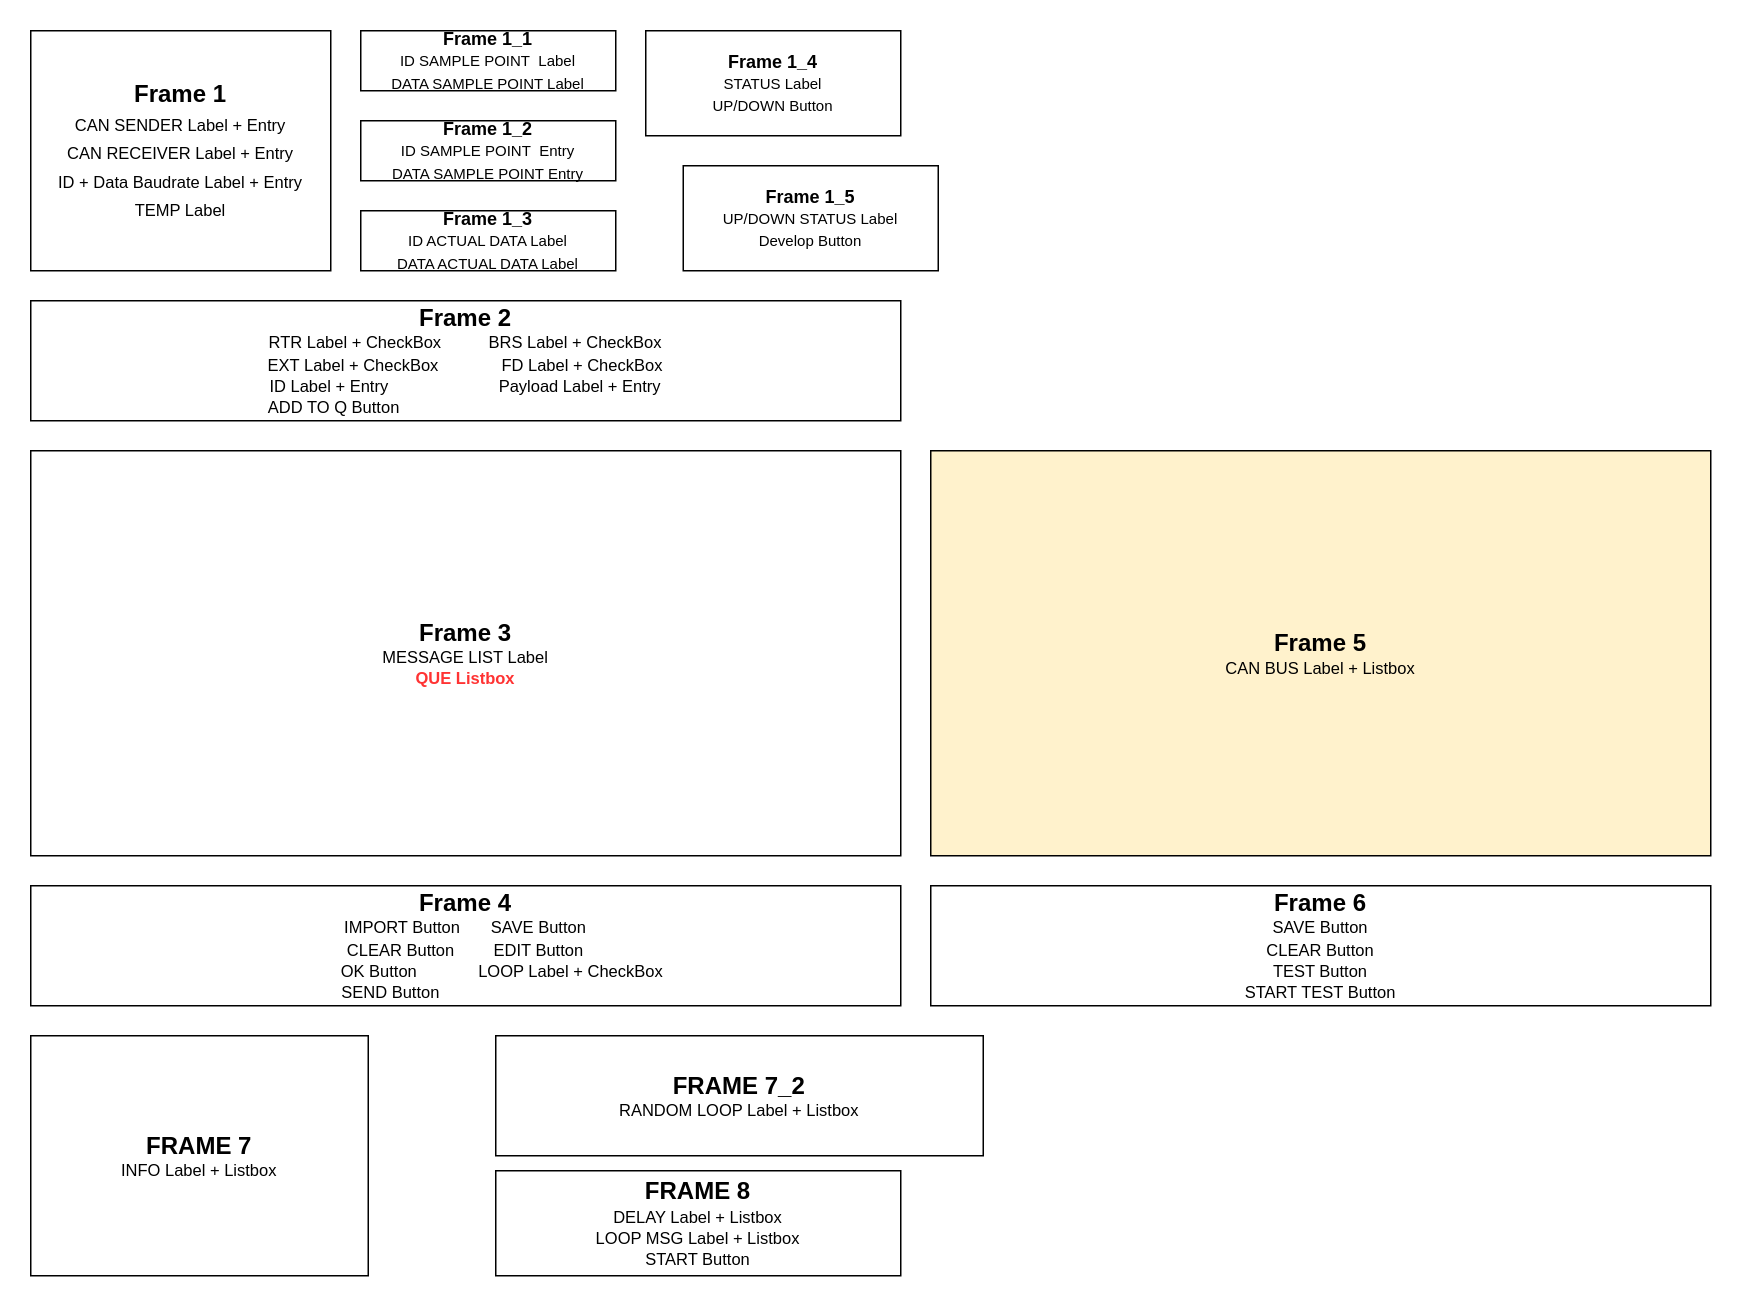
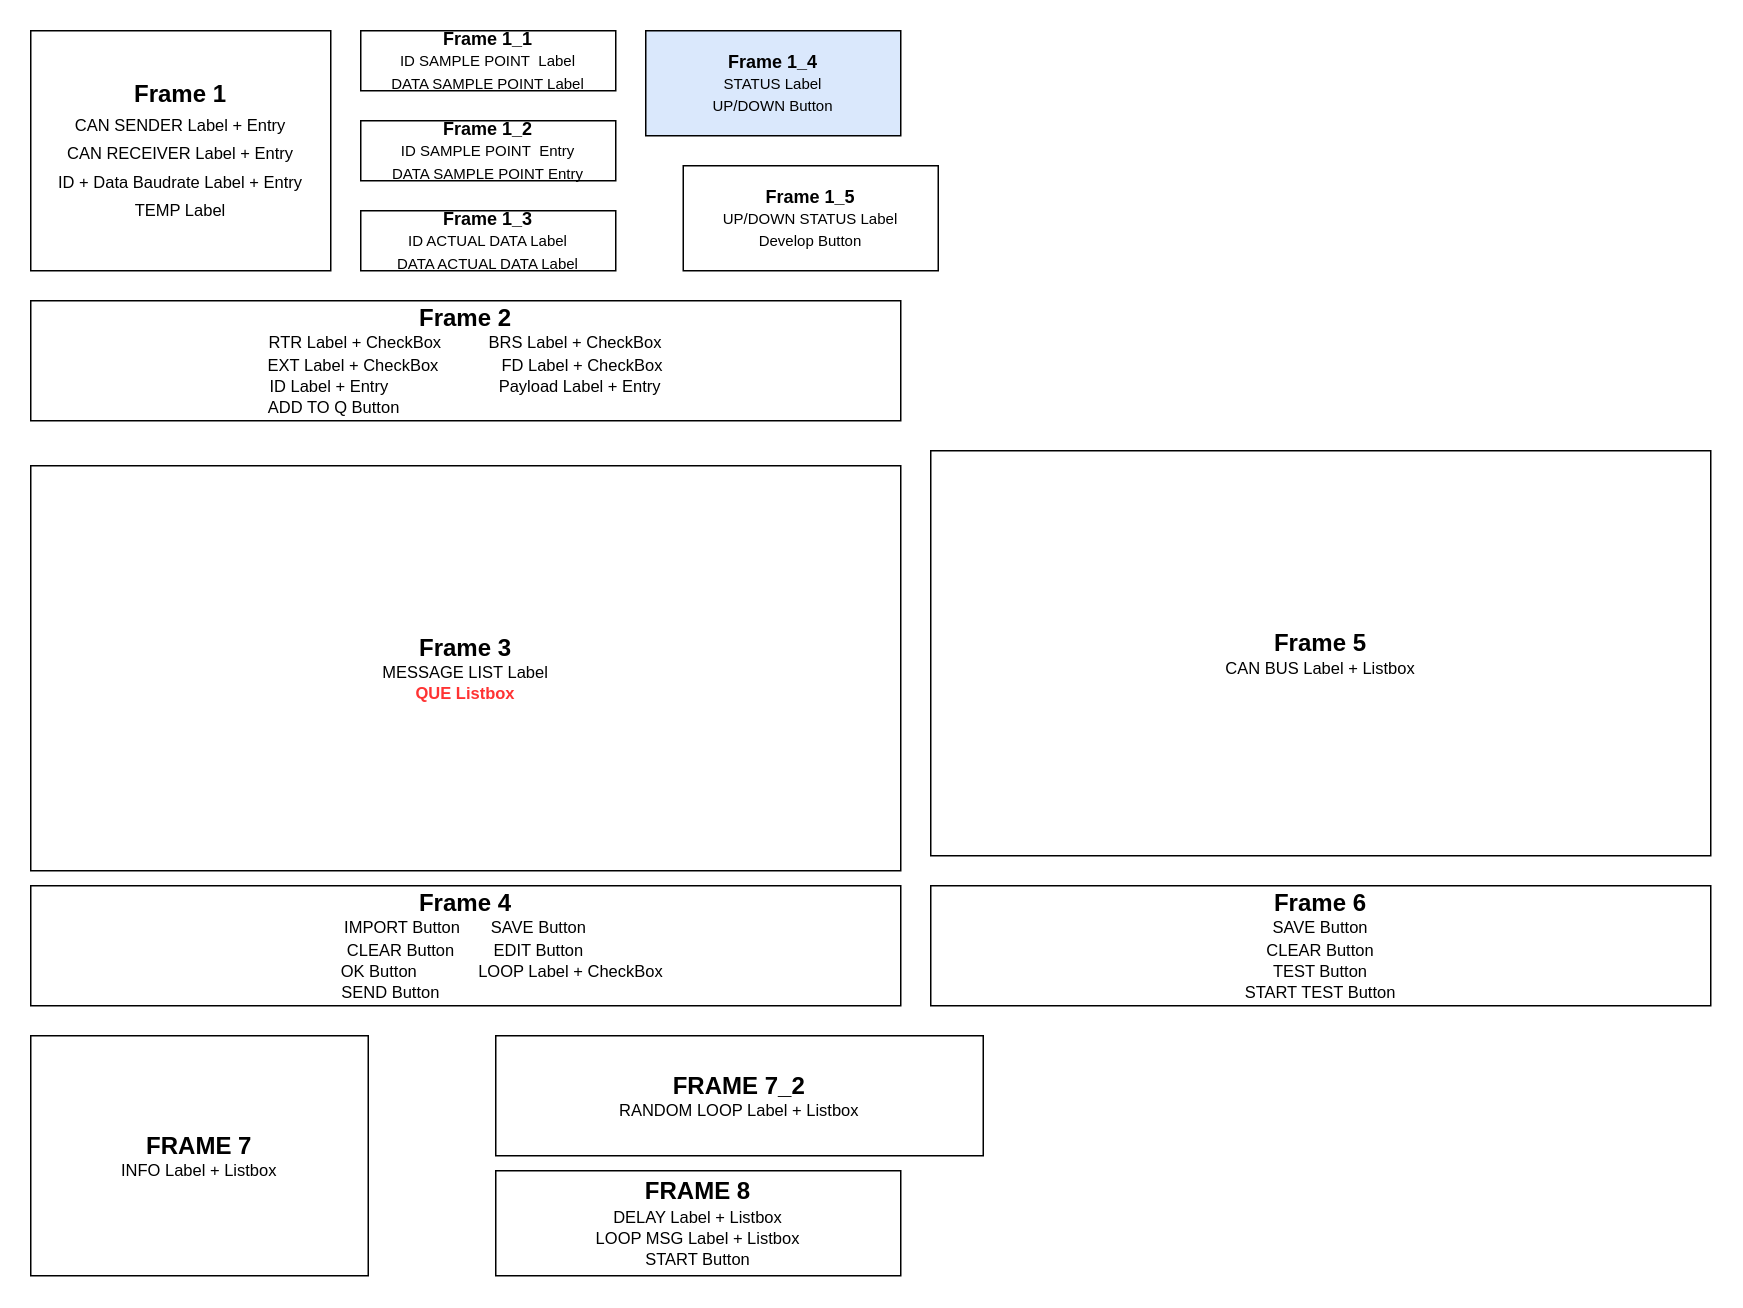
  <mxCell id="0" />
  <mxCell id="1" parent="0" />
  <mxCell id="2" value="&lt;font style=&quot;font-size: 16px;&quot;&gt;&lt;b style=&quot;&quot;&gt;Frame 1&lt;/b&gt;&lt;/font&gt;&lt;font style=&quot;font-size: 16px;&quot;&gt;&lt;font style=&quot;font-size: 16px;&quot;&gt;&lt;b style=&quot;&quot;&gt;&lt;br&gt;&lt;/b&gt;&lt;/font&gt;&lt;span style=&quot;font-size: 11px;&quot;&gt;CAN SENDER Label + Entry&lt;/span&gt;&lt;br&gt;&lt;span style=&quot;font-size: 11px;&quot;&gt;CAN RECEIVER Label + Entry&lt;/span&gt;&lt;br&gt;&lt;font style=&quot;font-size: 11px;&quot;&gt;ID + Data Baudrate Label + Entry&lt;br&gt;&lt;/font&gt;&lt;span style=&quot;font-size: 11px;&quot;&gt;TEMP Label&lt;/span&gt;&lt;br&gt;&lt;/font&gt;" style="rounded=0;whiteSpace=wrap;html=1;" vertex="1" parent="1"><mxGeometry x="20" y="20" width="200" height="160" as="geometry" /></mxCell>
- <mxCell id="3" value="&lt;font style=&quot;&quot;&gt;&lt;b style=&quot;font-size: 16px;&quot;&gt;Frame 5&lt;/b&gt;&lt;br&gt;&lt;font style=&quot;font-size: 11px;&quot;&gt;CAN BUS Label + Listbox&lt;/font&gt;&lt;br&gt;&lt;/font&gt;" style="rounded=0;whiteSpace=wrap;html=1;fillColor=#fff2cc;" vertex="1" parent="1"><mxGeometry x="620" y="300" width="520" height="270" as="geometry" /></mxCell>
+ <mxCell id="3" value="&lt;font style=&quot;&quot;&gt;&lt;b style=&quot;font-size: 16px;&quot;&gt;Frame 5&lt;/b&gt;&lt;br&gt;&lt;font style=&quot;font-size: 11px;&quot;&gt;CAN BUS Label + Listbox&lt;/font&gt;&lt;br&gt;&lt;/font&gt;" style="rounded=0;whiteSpace=wrap;html=1;" vertex="1" parent="1"><mxGeometry x="620" y="300" width="520" height="270" as="geometry" /></mxCell>
  <mxCell id="4" value="&lt;font style=&quot;font-size: 11px;&quot;&gt;&lt;b style=&quot;font-size: 16px;&quot;&gt;Frame 2&lt;/b&gt;&lt;br&gt;&lt;font style=&quot;font-size: 11px;&quot;&gt;RTR Label + CheckBox&lt;span style=&quot;white-space: pre;&quot;&gt;&#09;&lt;/span&gt;&lt;span style=&quot;white-space: pre;&quot;&gt;&#09;&lt;/span&gt;&lt;/font&gt;&lt;font style=&quot;font-size: 11px;&quot;&gt;BRS Label + CheckBox&lt;br&gt;&lt;/font&gt;&lt;font style=&quot;border-color: var(--border-color); font-size: 11px;&quot;&gt;EXT Label + CheckBox&lt;span style=&quot;white-space: pre;&quot;&gt;&#09;&lt;/span&gt;&amp;nbsp;&amp;nbsp;&amp;nbsp; &amp;nbsp; &lt;span style=&quot;white-space: pre;&quot;&gt;&#09;&lt;/span&gt;&amp;nbsp; &amp;nbsp;&lt;/font&gt;&lt;font style=&quot;border-color: var(--border-color); font-size: 11px;&quot;&gt;FD Label + CheckBox&lt;br&gt;&lt;/font&gt;ID Label + Entry&lt;span style=&quot;white-space: pre;&quot;&gt;&#09;&lt;/span&gt;&lt;span style=&quot;white-space: pre;&quot;&gt;&#09;&lt;/span&gt;&lt;span style=&quot;white-space: pre;&quot;&gt;&#09;&lt;/span&gt;&amp;nbsp;&amp;nbsp;&lt;font style=&quot;font-size: 11px;&quot;&gt;Payload Label + Entry&lt;br&gt;&lt;/font&gt;ADD TO Q Button&lt;span style=&quot;white-space: pre;&quot;&gt;&#09;&lt;/span&gt;&lt;span style=&quot;white-space: pre;&quot;&gt;&#09;&lt;/span&gt;&lt;span style=&quot;white-space: pre;&quot;&gt;&#09;&lt;/span&gt;&lt;span style=&quot;white-space: pre;&quot;&gt;&#09;&lt;/span&gt;&lt;span style=&quot;white-space: pre;&quot;&gt;&#09;&lt;/span&gt;&lt;span style=&quot;white-space: pre;&quot;&gt;&#09;&lt;/span&gt;&lt;span style=&quot;white-space: pre;&quot;&gt;&#09;&lt;/span&gt;&amp;nbsp; &amp;nbsp; &amp;nbsp;&amp;nbsp;&lt;br&gt;&lt;/font&gt;" style="rounded=0;whiteSpace=wrap;html=1;" vertex="1" parent="1"><mxGeometry x="20" y="200" width="580" height="80" as="geometry" /></mxCell>
- <mxCell id="5" value="&lt;font style=&quot;&quot;&gt;&lt;b style=&quot;font-size: 16px;&quot;&gt;Frame 3&lt;/b&gt;&lt;br&gt;&lt;font style=&quot;font-size: 11px;&quot;&gt;MESSAGE LIST Label&lt;br&gt;&lt;/font&gt;&lt;font color=&quot;#ff3333&quot; style=&quot;font-size: 11px;&quot;&gt;&lt;b&gt;QUE Listbox&lt;/b&gt;&lt;/font&gt;&lt;br&gt;&lt;/font&gt;" style="rounded=0;whiteSpace=wrap;html=1;" vertex="1" parent="1"><mxGeometry x="20" y="300" width="580" height="270" as="geometry" /></mxCell>
+ <mxCell id="5" value="&lt;font style=&quot;&quot;&gt;&lt;b style=&quot;font-size: 16px;&quot;&gt;Frame 3&lt;/b&gt;&lt;br&gt;&lt;font style=&quot;font-size: 11px;&quot;&gt;MESSAGE LIST Label&lt;br&gt;&lt;/font&gt;&lt;font color=&quot;#ff3333&quot; style=&quot;font-size: 11px;&quot;&gt;&lt;b&gt;QUE Listbox&lt;/b&gt;&lt;/font&gt;&lt;br&gt;&lt;/font&gt;" style="rounded=0;whiteSpace=wrap;html=1;" vertex="1" parent="1"><mxGeometry x="20" y="310" width="580" height="270" as="geometry" /></mxCell>
  <mxCell id="6" value="&lt;b style=&quot;&quot;&gt;Frame 1_1&lt;br&gt;&lt;/b&gt;&lt;font style=&quot;font-size: 10px;&quot;&gt;ID SAMPLE POINT&amp;nbsp; Label&lt;br&gt;DATA SAMPLE POINT Label&lt;br&gt;&lt;/font&gt;" style="rounded=0;whiteSpace=wrap;html=1;" vertex="1" parent="1"><mxGeometry x="240" y="20" width="170" height="40" as="geometry" /></mxCell>
  <mxCell id="7" value="&lt;b style=&quot;&quot;&gt;Frame 1_2&lt;br&gt;&lt;/b&gt;&lt;font style=&quot;font-size: 10px;&quot;&gt;ID SAMPLE POINT&amp;nbsp; Entry&lt;br&gt;DATA SAMPLE POINT Entry&lt;br&gt;&lt;/font&gt;" style="rounded=0;whiteSpace=wrap;html=1;" vertex="1" parent="1"><mxGeometry x="240" y="80" width="170" height="40" as="geometry" /></mxCell>
  <mxCell id="8" value="&lt;b style=&quot;&quot;&gt;Frame 1_3&lt;br&gt;&lt;/b&gt;&lt;font style=&quot;font-size: 10px;&quot;&gt;ID ACTUAL DATA Label&lt;br&gt;DATA ACTUAL DATA Label&lt;br&gt;&lt;/font&gt;" style="rounded=0;whiteSpace=wrap;html=1;" vertex="1" parent="1"><mxGeometry x="240" y="140" width="170" height="40" as="geometry" /></mxCell>
- <mxCell id="9" value="&lt;b style=&quot;&quot;&gt;Frame 1_4&lt;br&gt;&lt;/b&gt;&lt;font style=&quot;font-size: 10px;&quot;&gt;STATUS Label&lt;br&gt;UP/DOWN Button&lt;br&gt;&lt;/font&gt;" style="rounded=0;whiteSpace=wrap;html=1;" vertex="1" parent="1"><mxGeometry x="430" y="20" width="170" height="70" as="geometry" /></mxCell>
+ <mxCell id="9" value="&lt;b style=&quot;&quot;&gt;Frame 1_4&lt;br&gt;&lt;/b&gt;&lt;font style=&quot;font-size: 10px;&quot;&gt;STATUS Label&lt;br&gt;UP/DOWN Button&lt;br&gt;&lt;/font&gt;" style="rounded=0;whiteSpace=wrap;html=1;fillColor=#dae8fc;" vertex="1" parent="1"><mxGeometry x="430" y="20" width="170" height="70" as="geometry" /></mxCell>
  <mxCell id="10" value="&lt;b style=&quot;&quot;&gt;Frame 1_5&lt;br&gt;&lt;/b&gt;&lt;font style=&quot;font-size: 10px;&quot;&gt;UP/DOWN STATUS Label&lt;br&gt;Develop Button&lt;br&gt;&lt;/font&gt;" style="rounded=0;whiteSpace=wrap;html=1;" vertex="1" parent="1"><mxGeometry x="455" y="110" width="170" height="70" as="geometry" /></mxCell>
  <mxCell id="11" value="&lt;font style=&quot;font-size: 11px;&quot;&gt;&lt;b style=&quot;font-size: 16px;&quot;&gt;Frame 4&lt;/b&gt;&lt;br&gt;&lt;font style=&quot;font-size: 11px;&quot;&gt;IMPORT Button&lt;span style=&quot;white-space: pre;&quot;&gt;&#09;&lt;/span&gt;SAVE Button&lt;br&gt;&lt;/font&gt;&lt;font style=&quot;font-size: 11px;&quot;&gt;CLEAR Button &lt;span style=&quot;white-space: pre;&quot;&gt;&#09;&lt;/span&gt;EDIT Button&lt;br&gt;&lt;/font&gt;&lt;span style=&quot;white-space: pre;&quot;&gt;&#09;&lt;/span&gt;&amp;nbsp; &amp;nbsp; &lt;span style=&quot;white-space: pre;&quot;&gt;&#09;&lt;/span&gt;OK Button&amp;nbsp; &amp;nbsp; &lt;span style=&quot;white-space: pre;&quot;&gt;&#09;&lt;/span&gt;&amp;nbsp; &amp;nbsp; &amp;nbsp; LOOP Label + CheckBox&lt;br&gt;SEND Button&lt;span style=&quot;white-space: pre;&quot;&gt;&#09;&lt;/span&gt;&lt;span style=&quot;white-space: pre;&quot;&gt;&#09;&lt;/span&gt;&lt;span style=&quot;white-space: pre;&quot;&gt;&#09;&lt;/span&gt;&lt;span style=&quot;white-space: pre;&quot;&gt;&#09;&lt;/span&gt;&amp;nbsp; &amp;nbsp; &amp;nbsp;&amp;nbsp;&lt;br&gt;&lt;/font&gt;" style="rounded=0;whiteSpace=wrap;html=1;" vertex="1" parent="1"><mxGeometry x="20" y="590" width="580" height="80" as="geometry" /></mxCell>
  <mxCell id="12" value="&lt;font style=&quot;font-size: 11px;&quot;&gt;&lt;b style=&quot;font-size: 16px;&quot;&gt;Frame 6&lt;br&gt;&lt;/b&gt;&lt;font style=&quot;font-size: 11px;&quot;&gt;SAVE Button&lt;br&gt;&lt;/font&gt;&lt;font style=&quot;font-size: 11px;&quot;&gt;CLEAR Button&lt;br&gt;TEST Button&lt;br&gt;&lt;/font&gt;START TEST Button&lt;br&gt;&lt;/font&gt;" style="rounded=0;whiteSpace=wrap;html=1;" vertex="1" parent="1"><mxGeometry x="620" y="590" width="520" height="80" as="geometry" /></mxCell>
  <mxCell id="13" value="&lt;font style=&quot;&quot;&gt;&lt;span style=&quot;font-weight: bold; font-size: 16px;&quot;&gt;FRAME 7&lt;/span&gt;&lt;br&gt;&lt;font style=&quot;font-size: 11px;&quot;&gt;INFO Label + Listbox&lt;/font&gt;&lt;br&gt;&lt;/font&gt;" style="rounded=0;whiteSpace=wrap;html=1;" vertex="1" parent="1"><mxGeometry x="20" y="690" width="225" height="160" as="geometry" /></mxCell>
  <mxCell id="14" value="&lt;font style=&quot;&quot;&gt;&lt;span style=&quot;font-weight: bold; font-size: 16px;&quot;&gt;FRAME 7_2&lt;/span&gt;&lt;br&gt;&lt;font style=&quot;font-size: 11px;&quot;&gt;RANDOM LOOP Label + Listbox&lt;/font&gt;&lt;br&gt;&lt;/font&gt;" style="rounded=0;whiteSpace=wrap;html=1;" vertex="1" parent="1"><mxGeometry x="330" y="690" width="325" height="80" as="geometry" /></mxCell>
  <mxCell id="15" value="&lt;font style=&quot;&quot;&gt;&lt;span style=&quot;font-weight: bold; font-size: 16px;&quot;&gt;FRAME 8&lt;br&gt;&lt;/span&gt;&lt;font style=&quot;font-size: 11px;&quot;&gt;DELAY Label + Listbox&lt;br&gt;&lt;/font&gt;&lt;font style=&quot;font-size: 11px;&quot;&gt;LOOP MSG Label + Listbox&lt;br&gt;&lt;/font&gt;&lt;font style=&quot;font-size: 11px;&quot;&gt;START Button&lt;/font&gt;&lt;br&gt;&lt;/font&gt;" style="rounded=0;whiteSpace=wrap;html=1;" vertex="1" parent="1"><mxGeometry x="330" y="780" width="270" height="70" as="geometry" /></mxCell>
